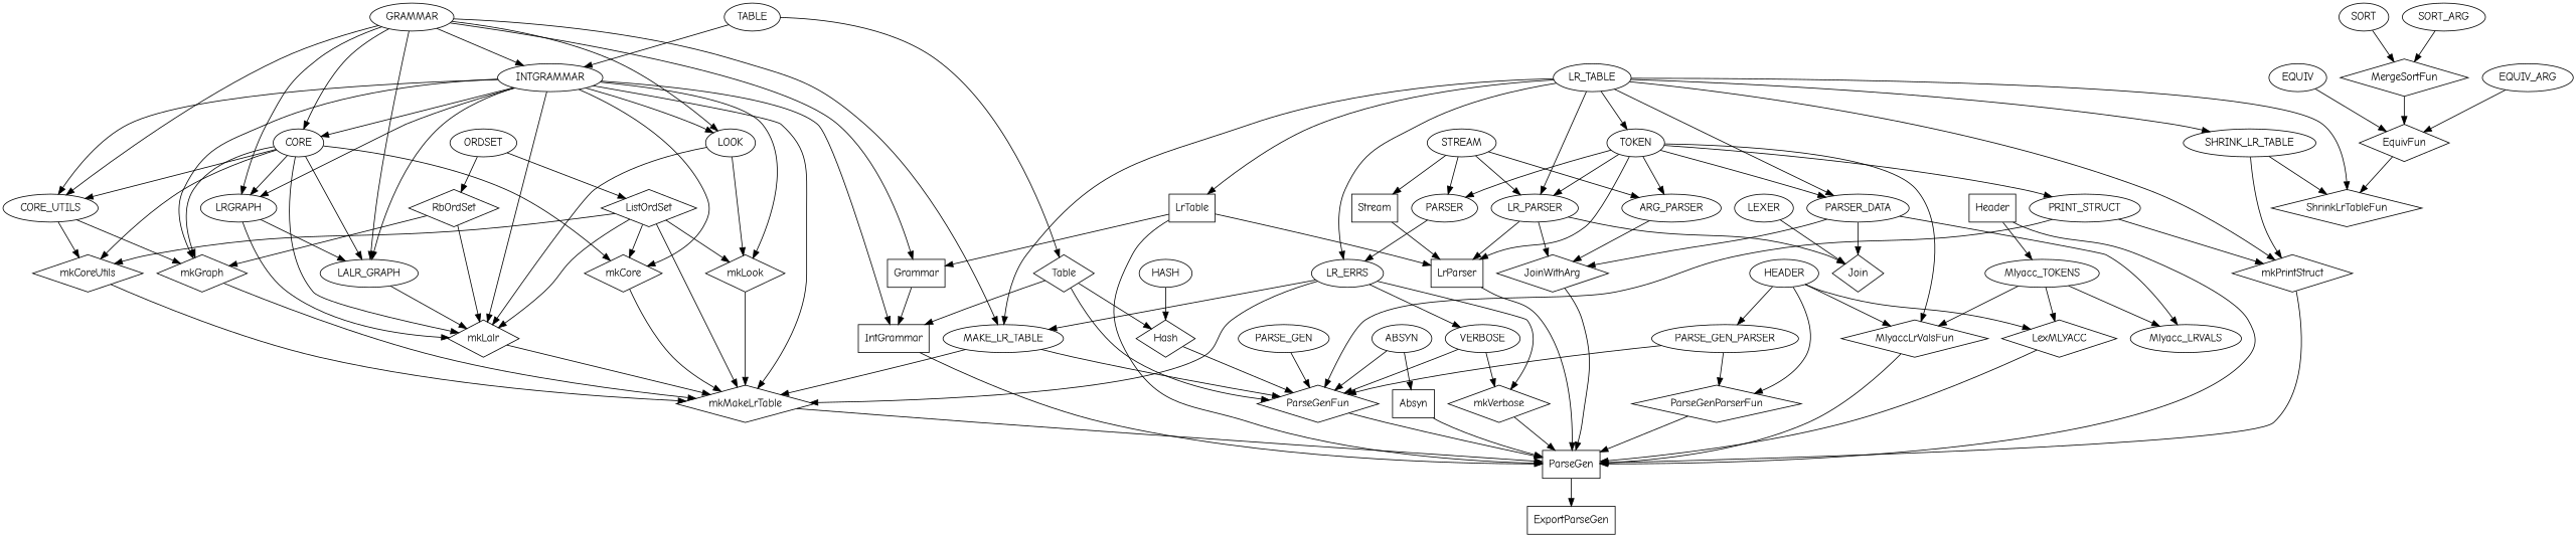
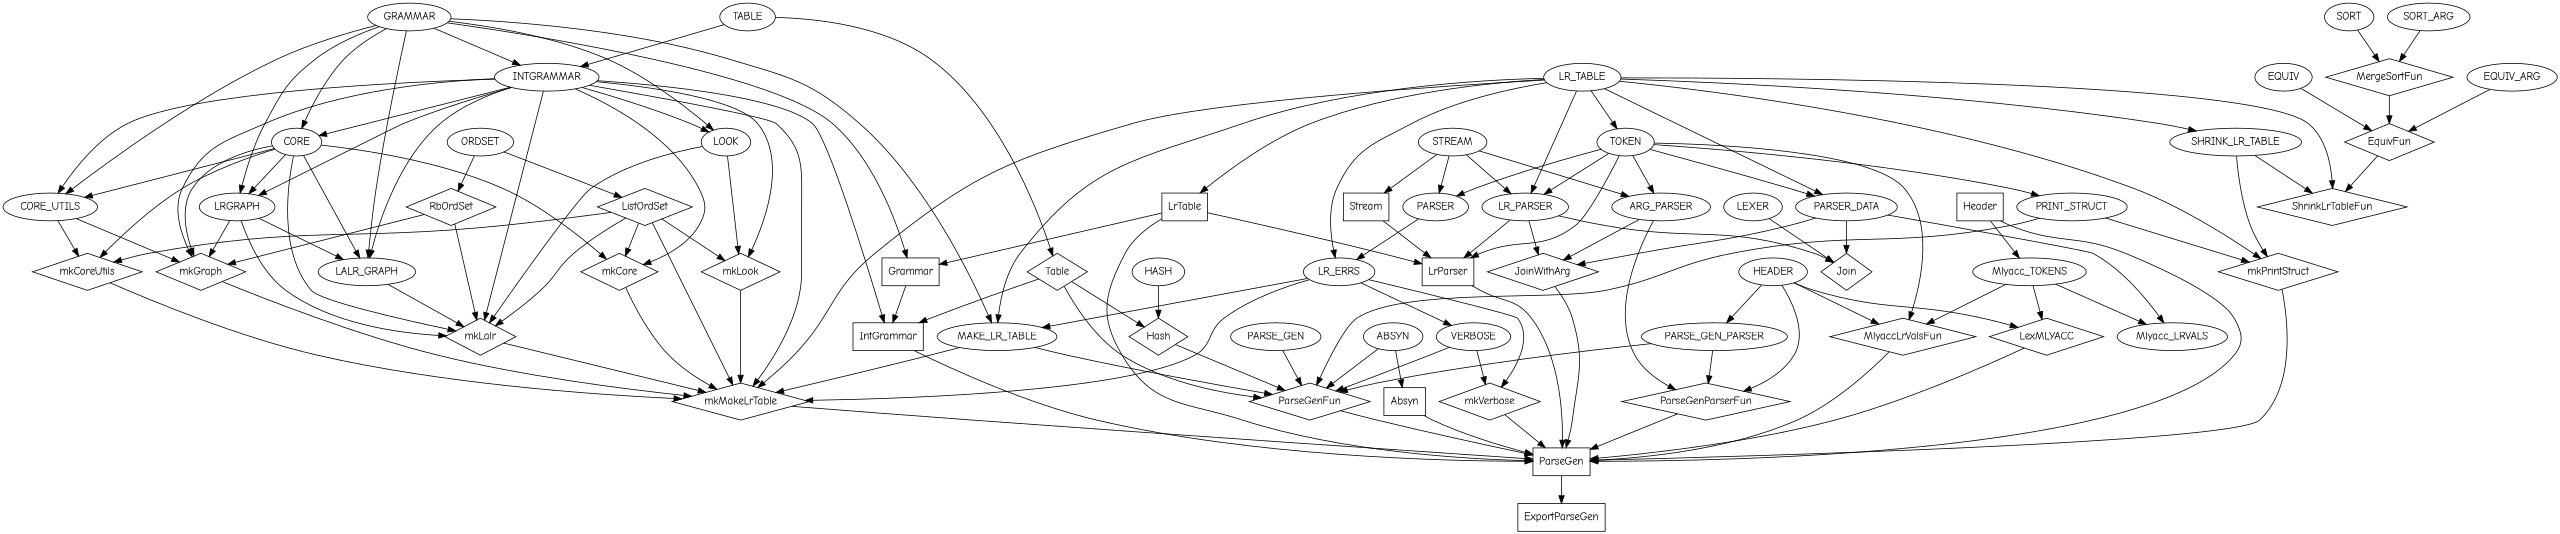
  digraph {
    fontname="Comic Neue"
    node [file="src/sigs.pkg" fontname="Comic Neue" kind=signature shape=ellipse]
    edge [fontname="Comic Neue"]
    mkMakeLrTable [file="src/mklrtable.pkg" height=0.67 kind=functor shape=diamond width=2.33]
    ParseGen [file="src/link.pkg" height=0.50 kind=structure shape=box width=0.92]
    ExportParseGen [file="src/export.pkg" height=0.50 kind=structure shape=box width=1.47]
    mkLalr [file="src/lalr.pkg" height=0.67 kind=functor shape=diamond width=1.28]
    mkLook [file="src/look.pkg" height=0.67 kind=functor shape=diamond width=1.39]
    ListOrdSet [file="src/utils.pkg" height=0.67 kind=functor range="8:149" shape=diamond width=1.67]
    mkCore [file="src/core.pkg" height=0.67 kind=functor shape=diamond width=1.36]
    mkCoreUtils [file="src/coreutils.pkg" height=0.67 kind=functor shape=diamond width=1.89]
    mkGraph [file="src/graph.pkg" height=0.67 kind=functor shape=diamond width=1.50]
    LR_ERRS [height=0.50 range="278:306" width=1.17]
    MAKE_LR_TABLE [height=0.50 range="343:365" width=1.97]
    mkVerbose [file="src/verbose.pkg" height=0.67 kind=functor shape=diamond width=1.72]
    VERBOSE [height=0.50 range="325:341" width=1.22]
    ParseGenFun [file="src/yacc.pkg" height=0.67 kind=functor shape=diamond width=1.94]
    LR_TABLE [file="src/base.api" height=0.50 range="16:48" width=1.31]
    mkPrintStruct [file="src/mkprstruct.pkg" height=0.67 kind=functor shape=diamond width=2.00]
    SHRINK_LR_TABLE [height=0.50 range="367:381" width=2.11]
    ShrinkLrTableFun [file="src/shrink.pkg" height=0.67 kind=functor range="153:220" shape=diamond width=2.50]
    PARSER_DATA [file="src/base.api" height=0.50 range="164:229" width=1.69]
    LrTable [file="src/lrtable.pkg" height=0.50 kind=structure shape=box width=0.81]
    LR_PARSER [file="src/base.api" height=0.50 range="86:122" width=1.42]
    TOKEN [file="src/base.api" height=0.50 range="51:84" width=0.97]
    PRINT_STRUCT [height=0.50 range="308:323" width=1.72]
    JoinWithArg [file="src/join.pkg" height=0.67 kind=functor range="50:96" shape=diamond width=1.89]
    Mlyacc_LRVALS [file="src/yacc.grm.api" height=0.50 range="47:53" width=1.75]
    Join [file="src/join.pkg" height=0.67 kind=functor range="3:48" shape=diamond width=0.92]
    LrParser [file="src/parser1.pkg" height=0.50 kind=structure shape=box width=0.86]
    Grammar [file="src/grammar.pkg" height=0.50 kind=structure shape=box width=0.92]
    MlyaccLrValsFun [file="src/yacc.grm.pkg" height=0.67 kind=functor shape=diamond width=2.47]
    ARG_PARSER [file="src/base.api" height=0.50 range="276:300" width=1.58]
    PARSER [file="src/base.api" height=0.50 range="231:274" width=1.06]
    INTGRAMMAR [height=0.50 range="93:131" width=1.67]
    CORE [height=0.50 range="133:174" width=0.83]
    LRGRAPH [height=0.50 range="204:229" width=1.22]
    CORE_UTILS [height=0.50 range="176:202" width=1.50]
    IntGrammar [file="src/grammar.pkg" height=0.50 kind=structure shape=box width=1.14]
    LOOK [height=0.50 range="231:247" width=0.86]
    LALR_GRAPH [height=0.50 range="249:276" width=1.58]
    ABSYN [file="src/absyn.sig" height=0.50 width=0.97]
    Absyn [file="src/absyn.sml" height=0.50 kind=structure shape=box width=0.75]
    HASH [file="src/utils.api" height=0.50 width=0.86]
    Hash [file="src/utils.pkg" height=0.67 kind=functor range="482:501" shape=diamond width=1.03]
    TABLE [file="src/utils.api" height=0.50 width=0.94]
    Table [file="src/utils.pkg" height=0.67 kind=functor range="383:477" shape=diamond width=1.08]
    ORDSET [file="src/utils.api" height=0.50 width=1.08]
    RbOrdSet [file="src/utils.pkg" height=0.67 kind=functor range="151:381" shape=diamond width=1.56]
    ParseGenParserFun [file="src/parse.pkg" height=0.67 kind=functor shape=diamond width=2.64]
    HEADER [height=0.50 range="3:52" width=1.11]
    PARSE_GEN_PARSER [height=0.50 range="54:58" width=2.25]
    LexMLYACC [file="src/yacc-lex.pkg" height=0.67 kind=functor shape=diamond width=2.06]
    EquivFun [file="src/shrink.pkg" height=0.67 kind=functor range="78:151" shape=diamond width=1.56]
    MergeSortFun [file="src/shrink.pkg" height=0.67 kind=functor range="40:76" shape=diamond width=2.06]
    EQUIV_ARG [file="src/shrink.pkg" height=0.50 range="13:18" width=1.44]
    EQUIV [file="src/shrink.pkg" height=0.50 range="14:38" width=0.92]
    SORT [file="src/shrink.pkg" height=0.50 range="8:12" width=0.83]
    SORT_ARG [file="src/shrink.pkg" height=0.50 range="i3:7" width=1.33]
    Stream [file="src/stream.pkg" height=0.50 kind=structure shape=box width=0.75]
    STREAM [file="src/base.api" height=0.50 range="7:14" width=1.11]
    Mlyacc_TOKENS [file="src/yacc.grm.api" height=0.50 range="1:46" width=1.78]
    Header [file="src/hdr.pkg" height=0.50 kind=structure range="103:103" shape=box width=0.75]
    GRAMMAR [height=0.50 range="65:91" width=1.36]
    LEXER [file="src/base.api" height=0.50 range="124:145" width=0.94]
    PARSE_GEN [height=0.50 range="60:63" width=1.42]
    mkMakeLrTable -> ParseGen
    ParseGen -> ExportParseGen
    mkLalr -> mkMakeLrTable
    mkLook -> mkMakeLrTable
    ListOrdSet -> mkMakeLrTable
    ListOrdSet -> mkLalr
    ListOrdSet -> mkLook
    ListOrdSet -> mkCore
    ListOrdSet -> mkCoreUtils
    mkCore -> mkMakeLrTable
    mkCoreUtils -> mkMakeLrTable
    mkGraph -> mkMakeLrTable
    LR_ERRS -> mkMakeLrTable
    LR_ERRS -> MAKE_LR_TABLE
    LR_ERRS -> mkVerbose
    LR_ERRS -> VERBOSE
    MAKE_LR_TABLE -> mkMakeLrTable
    MAKE_LR_TABLE -> ParseGenFun
    mkVerbose -> ParseGen
    VERBOSE -> mkVerbose
    VERBOSE -> ParseGenFun
    ParseGenFun -> ParseGen
+   LR_TABLE -> mkMakeLrTable
    LR_TABLE -> LR_ERRS
    LR_TABLE -> MAKE_LR_TABLE
    LR_TABLE -> mkPrintStruct
    LR_TABLE -> SHRINK_LR_TABLE
    LR_TABLE -> ShrinkLrTableFun
    LR_TABLE -> PARSER_DATA
    LR_TABLE -> LrTable
    LR_TABLE -> LR_PARSER
    LR_TABLE -> TOKEN
    mkPrintStruct -> ParseGen
    SHRINK_LR_TABLE -> mkPrintStruct
    SHRINK_LR_TABLE -> ShrinkLrTableFun
    PARSER_DATA -> JoinWithArg
    PARSER_DATA -> Mlyacc_LRVALS
    PARSER_DATA -> Join
    LrTable -> ParseGen
    LrTable -> LrParser
    LrTable -> Grammar
    LR_PARSER -> JoinWithArg
    LR_PARSER -> Join
    LR_PARSER -> LrParser
    TOKEN -> PARSER_DATA
    TOKEN -> LR_PARSER
    TOKEN -> PRINT_STRUCT
    TOKEN -> LrParser
    TOKEN -> MlyaccLrValsFun
    TOKEN -> ARG_PARSER
    TOKEN -> PARSER
    PRINT_STRUCT -> ParseGenFun
    PRINT_STRUCT -> mkPrintStruct
    JoinWithArg -> ParseGen
    LrParser -> ParseGen
    Grammar -> IntGrammar
    MlyaccLrValsFun -> ParseGen
    ARG_PARSER -> JoinWithArg
+   ARG_PARSER -> ParseGenParserFun
    PARSER -> LR_ERRS
    INTGRAMMAR -> mkMakeLrTable
    INTGRAMMAR -> mkLalr
    INTGRAMMAR -> mkLook
    INTGRAMMAR -> mkCore
    INTGRAMMAR -> mkGraph
    INTGRAMMAR -> CORE
    INTGRAMMAR -> LRGRAPH
    INTGRAMMAR -> CORE_UTILS
    INTGRAMMAR -> IntGrammar
    INTGRAMMAR -> LOOK
    INTGRAMMAR -> LALR_GRAPH
    CORE -> mkLalr
    CORE -> mkCore
    CORE -> mkCoreUtils
    CORE -> mkGraph
    CORE -> LRGRAPH
    CORE -> CORE_UTILS
    CORE -> LALR_GRAPH
    LRGRAPH -> mkLalr
+   LRGRAPH -> mkGraph
    LRGRAPH -> LALR_GRAPH
    CORE_UTILS -> mkCoreUtils
    CORE_UTILS -> mkGraph
    IntGrammar -> ParseGen
    LOOK -> mkLalr
    LOOK -> mkLook
    LALR_GRAPH -> mkLalr
    ABSYN -> ParseGenFun
    ABSYN -> Absyn
    Absyn -> ParseGen
    HASH -> Hash
    Hash -> ParseGenFun
    TABLE -> INTGRAMMAR
    TABLE -> Table
    Table -> ParseGenFun
    Table -> IntGrammar
    Table -> Hash
    ORDSET -> ListOrdSet
    ORDSET -> RbOrdSet
    RbOrdSet -> mkLalr
    RbOrdSet -> mkGraph
    ParseGenParserFun -> ParseGen
    HEADER -> MlyaccLrValsFun
    HEADER -> ParseGenParserFun
    HEADER -> PARSE_GEN_PARSER
    HEADER -> LexMLYACC
    PARSE_GEN_PARSER -> ParseGenFun
    PARSE_GEN_PARSER -> ParseGenParserFun
    LexMLYACC -> ParseGen
    EquivFun -> ShrinkLrTableFun
    MergeSortFun -> EquivFun
    EQUIV_ARG -> EquivFun
    EQUIV -> EquivFun
    SORT -> MergeSortFun
    SORT_ARG -> MergeSortFun
    Stream -> LrParser
    STREAM -> LR_PARSER
    STREAM -> ARG_PARSER
    STREAM -> PARSER
    STREAM -> Stream
    Mlyacc_TOKENS -> Mlyacc_LRVALS
    Mlyacc_TOKENS -> MlyaccLrValsFun
    Mlyacc_TOKENS -> LexMLYACC
    Header -> ParseGen
    Header -> Mlyacc_TOKENS
    GRAMMAR -> MAKE_LR_TABLE
    GRAMMAR -> Grammar
    GRAMMAR -> INTGRAMMAR
    GRAMMAR -> CORE
    GRAMMAR -> LRGRAPH
    GRAMMAR -> CORE_UTILS
    GRAMMAR -> LOOK
    GRAMMAR -> LALR_GRAPH
    LEXER -> Join
    PARSE_GEN -> ParseGenFun
  }
